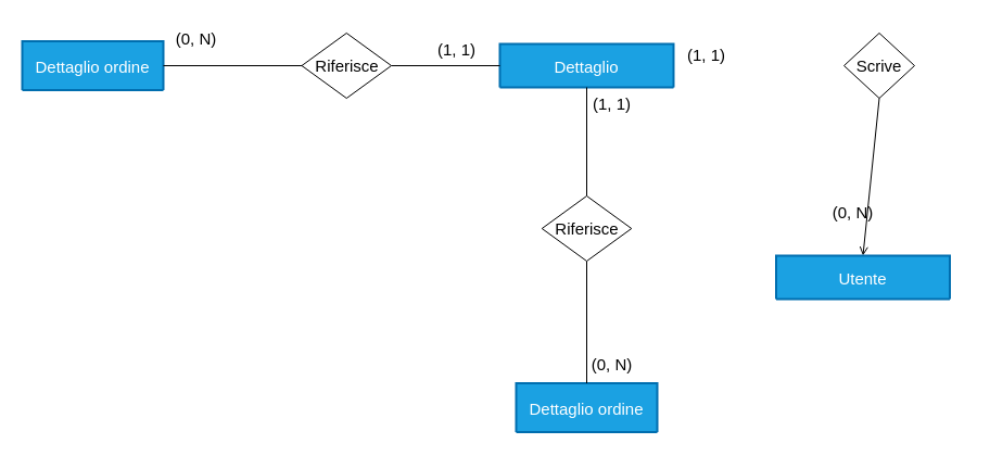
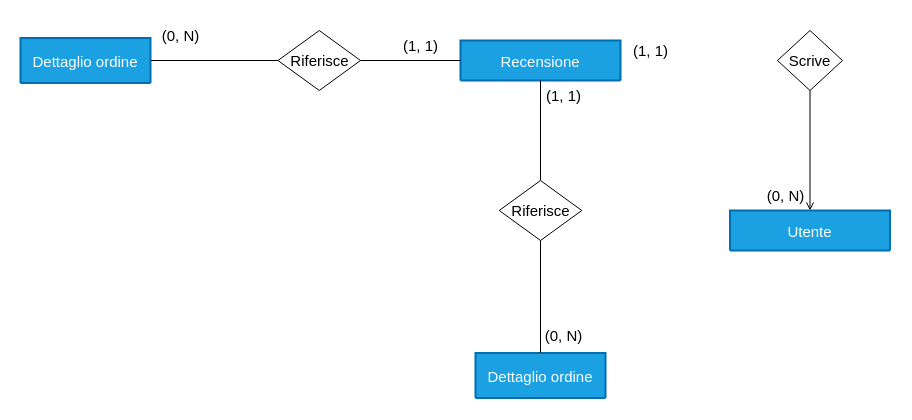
  <mxCell id="0" />
  <mxCell id="1" parent="0" />
  <mxCell id="2" value="Dettaglio ordine" style="swimlane;childLayout=stackLayout;horizontal=1;startSize=65;horizontalStack=0;rounded=1;fontSize=15;fontStyle=0;strokeWidth=2;resizeParent=0;resizeLast=1;shadow=0;dashed=0;align=center;fillColor=#1ba1e2;fontColor=#ffffff;strokeColor=#006EAF;" parent="1" vertex="1"><mxGeometry x="475" y="352.5" width="130" height="45" as="geometry" /></mxCell>
  <mxCell id="3" value="&#10;&#10;" style="align=left;strokeColor=none;fillColor=none;spacingLeft=4;fontSize=15;verticalAlign=top;resizable=0;rotatable=0;part=1;" parent="2" vertex="1"><mxGeometry y="45" width="130" as="geometry" /></mxCell>
  <mxCell id="4" style="edgeStyle=none;html=1;entryX=0.5;entryY=0;entryDx=0;entryDy=0;endArrow=none;endFill=0;exitX=0.5;exitY=1;exitDx=0;exitDy=0;fontSize=15;" parent="1" source="8" target="2" edge="1"><mxGeometry relative="1" as="geometry"><mxPoint x="540.5" y="250" as="sourcePoint" /></mxGeometry></mxCell>
  <mxCell id="5" value="(0, N)" style="text;html=1;align=center;verticalAlign=middle;resizable=0;points=[];autosize=1;strokeColor=none;fillColor=none;fontSize=15;" parent="1" vertex="1"><mxGeometry x="532.5" y="320" width="60" height="30" as="geometry" /></mxCell>
- <mxCell id="6" value="Dettaglio" style="swimlane;childLayout=stackLayout;horizontal=1;startSize=130;horizontalStack=0;rounded=1;fontSize=15;fontStyle=0;strokeWidth=2;resizeParent=0;resizeLast=1;shadow=0;dashed=0;align=center;fillColor=#1ba1e2;fontColor=#ffffff;strokeColor=#006EAF;" parent="1" vertex="1"><mxGeometry x="460" y="40" width="160" height="40" as="geometry" /></mxCell>
+ <mxCell id="6" value="Recensione" style="swimlane;childLayout=stackLayout;horizontal=1;startSize=130;horizontalStack=0;rounded=1;fontSize=15;fontStyle=0;strokeWidth=2;resizeParent=0;resizeLast=1;shadow=0;dashed=0;align=center;fillColor=#1ba1e2;fontColor=#ffffff;strokeColor=#006EAF;" parent="1" vertex="1"><mxGeometry x="460" y="40" width="160" height="40" as="geometry" /></mxCell>
  <mxCell id="7" style="edgeStyle=none;html=1;exitX=0.5;exitY=0;exitDx=0;exitDy=0;entryX=0.5;entryY=1;entryDx=0;entryDy=0;endArrow=none;endFill=0;fontSize=15;" parent="1" source="8" target="6" edge="1"><mxGeometry relative="1" as="geometry" /></mxCell>
  <mxCell id="8" value="Riferisce" style="shape=rhombus;perimeter=rhombusPerimeter;whiteSpace=wrap;html=1;align=center;fontSize=15;" parent="1" vertex="1"><mxGeometry x="498.75" y="180" width="82.5" height="60" as="geometry" /></mxCell>
  <mxCell id="9" value="(1, 1)" style="text;html=1;align=center;verticalAlign=middle;resizable=0;points=[];autosize=1;strokeColor=none;fillColor=none;fontSize=15;" parent="1" vertex="1"><mxGeometry x="532.5" y="80" width="60" height="30" as="geometry" /></mxCell>
  <mxCell id="10" style="edgeStyle=none;html=1;exitX=0.5;exitY=1;exitDx=0;exitDy=0;endArrow=open;endFill=0;entryX=0.5;entryY=0;entryDx=0;entryDy=0;fontSize=15;" parent="1" source="11" target="12" edge="1"><mxGeometry relative="1" as="geometry"><mxPoint x="810" y="180" as="targetPoint" /></mxGeometry></mxCell>
  <mxCell id="11" value="Scrive" style="shape=rhombus;perimeter=rhombusPerimeter;whiteSpace=wrap;html=1;align=center;fontSize=15;" parent="1" vertex="1"><mxGeometry x="777" y="30" width="65" height="60" as="geometry" /></mxCell>
- <mxCell id="12" value="Utente" style="swimlane;childLayout=stackLayout;horizontal=1;startSize=130;horizontalStack=0;rounded=1;fontSize=15;fontStyle=0;strokeWidth=2;resizeParent=0;resizeLast=1;shadow=0;dashed=0;align=center;fillColor=#1ba1e2;fontColor=#ffffff;strokeColor=#006EAF;" parent="1" vertex="1"><mxGeometry x="714.5" y="235" width="160" height="40" as="geometry" /></mxCell>
+ <mxCell id="12" value="Utente" style="swimlane;childLayout=stackLayout;horizontal=1;startSize=130;horizontalStack=0;rounded=1;fontSize=15;fontStyle=0;strokeWidth=2;resizeParent=0;resizeLast=1;shadow=0;dashed=0;align=center;fillColor=#1ba1e2;fontColor=#ffffff;strokeColor=#006EAF;" parent="1" vertex="1"><mxGeometry x="729.5" y="210" width="160" height="40" as="geometry" /></mxCell>
  <mxCell id="13" value="(1, 1)" style="text;html=1;align=center;verticalAlign=middle;resizable=0;points=[];autosize=1;strokeColor=none;fillColor=none;fontSize=15;" parent="1" vertex="1"><mxGeometry x="620" y="35" width="60" height="30" as="geometry" /></mxCell>
  <mxCell id="14" value="(0, N)" style="text;html=1;align=center;verticalAlign=middle;resizable=0;points=[];autosize=1;strokeColor=none;fillColor=none;fontSize=15;" parent="1" vertex="1"><mxGeometry x="755" y="180" width="60" height="30" as="geometry" /></mxCell>
  <mxCell id="15" value="Dettaglio ordine" style="swimlane;childLayout=stackLayout;horizontal=1;startSize=65;horizontalStack=0;rounded=1;fontSize=15;fontStyle=0;strokeWidth=2;resizeParent=0;resizeLast=1;shadow=0;dashed=0;align=center;fillColor=#1ba1e2;fontColor=#ffffff;strokeColor=#006EAF;" vertex="1" parent="1"><mxGeometry x="20" y="37.5" width="130" height="45" as="geometry" /></mxCell>
  <mxCell id="16" value="&#10;&#10;" style="align=left;strokeColor=none;fillColor=none;spacingLeft=4;fontSize=15;verticalAlign=top;resizable=0;rotatable=0;part=1;" vertex="1" parent="15"><mxGeometry y="45" width="130" as="geometry" /></mxCell>
  <mxCell id="17" style="edgeStyle=none;html=1;entryX=1;entryY=0.5;entryDx=0;entryDy=0;endArrow=none;endFill=0;exitX=0;exitY=0.5;exitDx=0;exitDy=0;fontSize=15;" edge="1" parent="1" source="20" target="15"><mxGeometry relative="1" as="geometry"><mxPoint x="265.5" y="230" as="sourcePoint" /></mxGeometry></mxCell>
  <mxCell id="18" value="(0, N)" style="text;html=1;align=center;verticalAlign=middle;resizable=0;points=[];autosize=1;strokeColor=none;fillColor=none;fontSize=15;" vertex="1" parent="1"><mxGeometry x="150" y="20" width="60" height="30" as="geometry" /></mxCell>
  <mxCell id="19" style="edgeStyle=none;html=1;exitX=1;exitY=0.5;exitDx=0;exitDy=0;entryX=0;entryY=0.5;entryDx=0;entryDy=0;endArrow=none;endFill=0;fontSize=15;" edge="1" parent="1" source="20" target="6"><mxGeometry relative="1" as="geometry"><mxPoint x="430" y="68.75" as="targetPoint" /></mxGeometry></mxCell>
  <mxCell id="20" value="Riferisce" style="shape=rhombus;perimeter=rhombusPerimeter;whiteSpace=wrap;html=1;align=center;fontSize=15;" vertex="1" parent="1"><mxGeometry x="277.5" y="30" width="82.5" height="60" as="geometry" /></mxCell>
  <mxCell id="21" value="(1, 1)" style="text;html=1;align=center;verticalAlign=middle;resizable=0;points=[];autosize=1;strokeColor=none;fillColor=none;fontSize=15;" vertex="1" parent="1"><mxGeometry x="390" y="30" width="60" height="30" as="geometry" /></mxCell>
